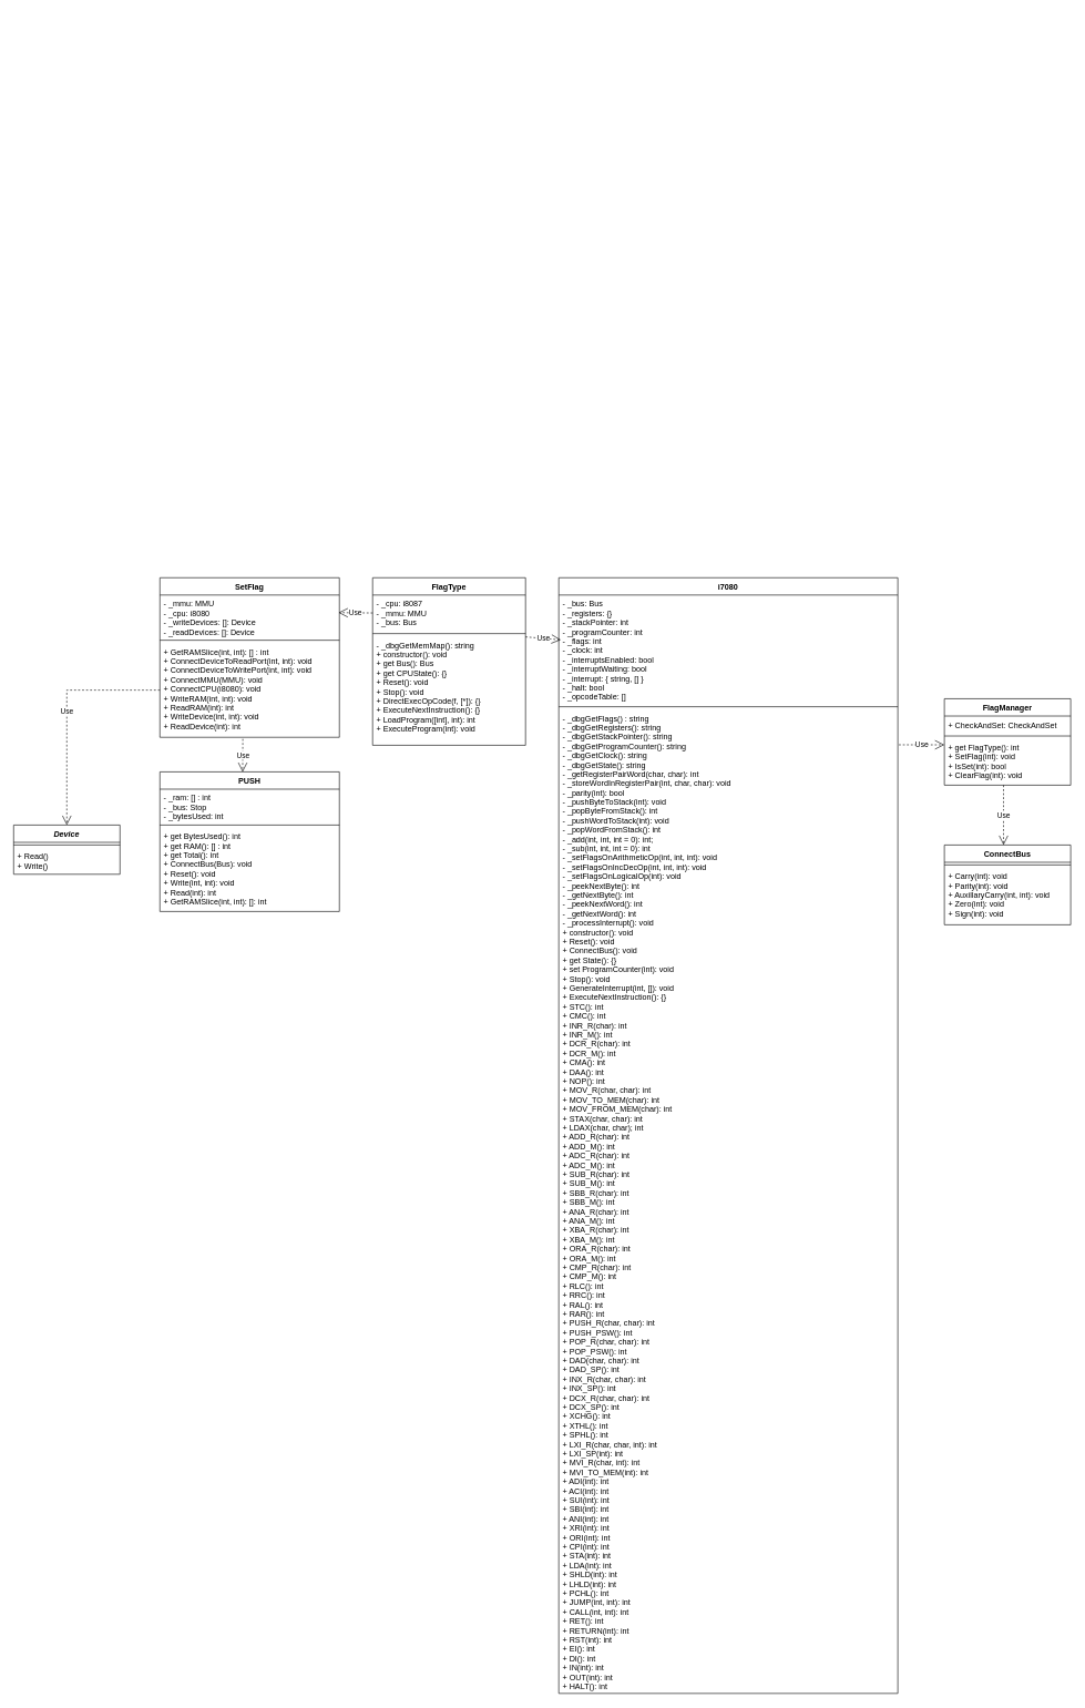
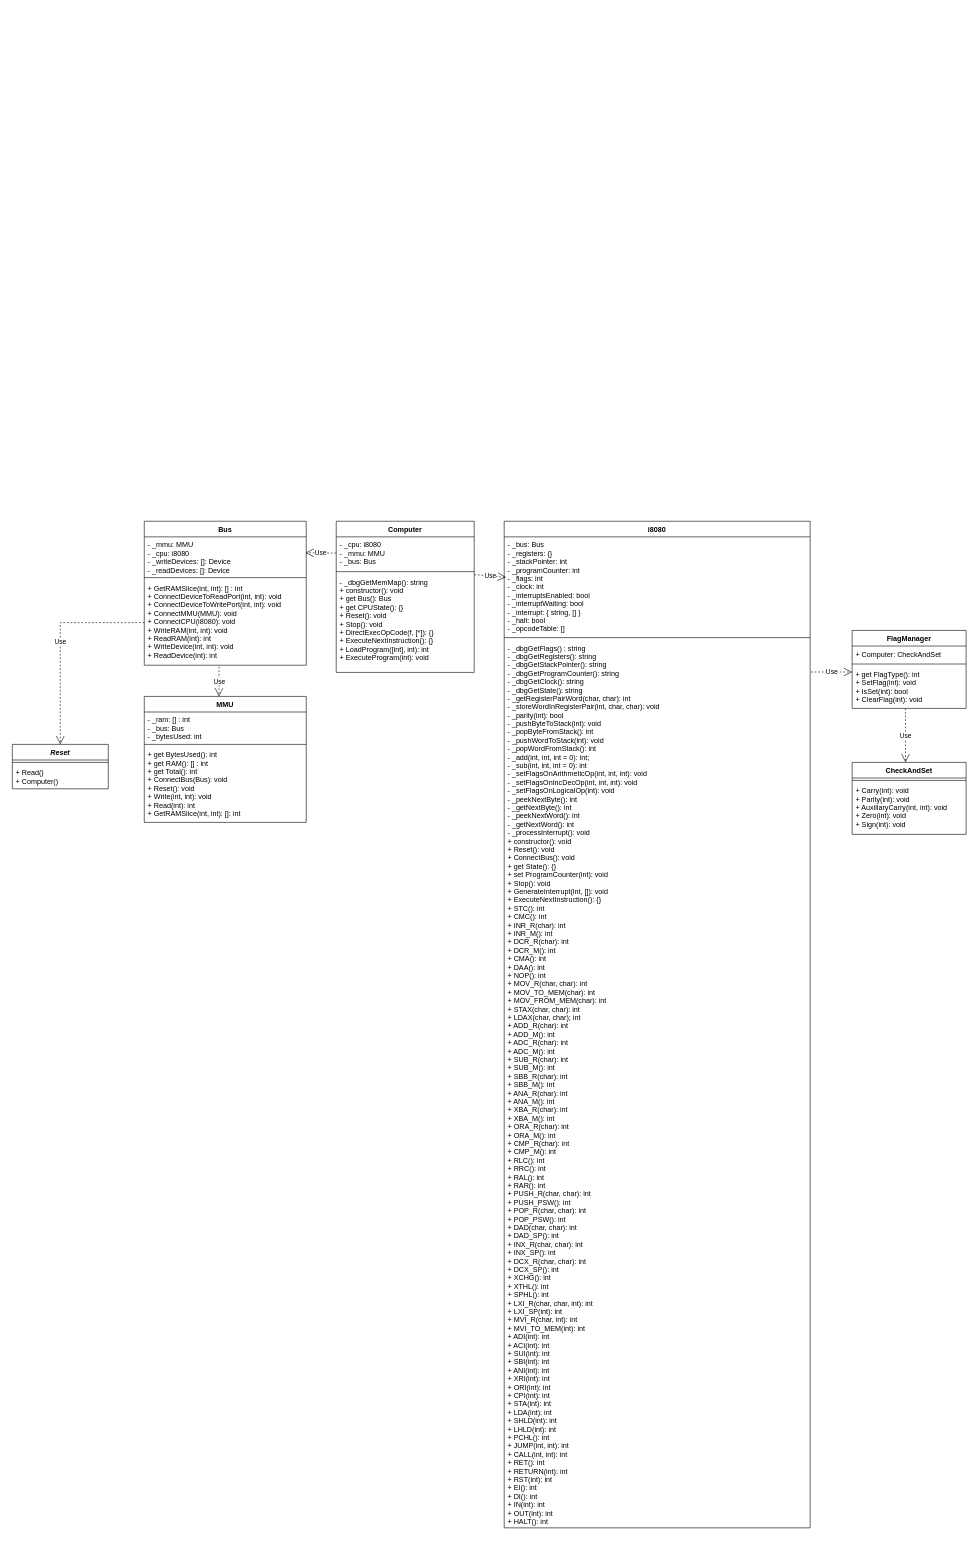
  <mxCell id="0" />
  <mxCell id="1" parent="0" />
  <mxCell id="2" style="edgeStyle=orthogonalEdgeStyle;rounded=0;orthogonalLoop=1;jettySize=auto;html=1;exitX=1;exitY=0.5;exitDx=0;exitDy=0;exitPerimeter=0;entryX=1;entryY=0.5;entryDx=0;entryDy=0;fontSize=10;" parent="1" edge="1"><mxGeometry relative="1" as="geometry"><Array as="points"><mxPoint x="830" y="708" /><mxPoint x="830" y="20" /></Array><mxPoint x="640" y="20" as="targetPoint" /></mxGeometry></mxCell>
- <mxCell id="3" value="FlagType" style="swimlane;fontStyle=1;align=center;verticalAlign=top;childLayout=stackLayout;horizontal=1;startSize=26;horizontalStack=0;resizeParent=1;resizeParentMax=0;resizeLast=0;collapsible=1;marginBottom=0;" parent="1" vertex="1"><mxGeometry x="560" y="868" width="230" height="252" as="geometry"><mxRectangle x="340" y="1380" width="90" height="26" as="alternateBounds" /></mxGeometry></mxCell>
- <mxCell id="4" value="- _cpu: i8087&#10;- _mmu: MMU&#10;- _bus: Bus" style="text;strokeColor=none;fillColor=none;align=left;verticalAlign=top;spacingLeft=4;spacingRight=4;overflow=hidden;rotatable=0;points=[[0,0.5],[1,0.5]];portConstraint=eastwest;" parent="3" vertex="1"><mxGeometry y="26" width="230" height="54" as="geometry" /></mxCell>
+ <mxCell id="3" value="Computer" style="swimlane;fontStyle=1;align=center;verticalAlign=top;childLayout=stackLayout;horizontal=1;startSize=26;horizontalStack=0;resizeParent=1;resizeParentMax=0;resizeLast=0;collapsible=1;marginBottom=0;" parent="1" vertex="1"><mxGeometry x="560" y="868" width="230" height="252" as="geometry"><mxRectangle x="340" y="1380" width="90" height="26" as="alternateBounds" /></mxGeometry></mxCell>
+ <mxCell id="4" value="- _cpu: i8080&#10;- _mmu: MMU&#10;- _bus: Bus" style="text;strokeColor=none;fillColor=none;align=left;verticalAlign=top;spacingLeft=4;spacingRight=4;overflow=hidden;rotatable=0;points=[[0,0.5],[1,0.5]];portConstraint=eastwest;" parent="3" vertex="1"><mxGeometry y="26" width="230" height="54" as="geometry" /></mxCell>
  <mxCell id="5" value="" style="line;strokeWidth=1;fillColor=none;align=left;verticalAlign=middle;spacingTop=-1;spacingLeft=3;spacingRight=3;rotatable=0;labelPosition=right;points=[];portConstraint=eastwest;" parent="3" vertex="1"><mxGeometry y="80" width="230" height="8" as="geometry" /></mxCell>
  <mxCell id="6" value="- _dbgGetMemMap(): string&#10;+ constructor(): void&#10;+ get Bus(): Bus&#10;+ get CPUState(): {}&#10;+ Reset(): void&#10;+ Stop(): void&#10;+ DirectExecOpCode(f, [*]): {}&#10;+ ExecuteNextInstruction(): {}&#10;+ LoadProgram([int], int): int&#10;+ ExecuteProgram(int): void&#10;&#10;&#10;" style="text;strokeColor=none;fillColor=none;align=left;verticalAlign=top;spacingLeft=4;spacingRight=4;overflow=hidden;rotatable=0;points=[[0,0.5],[1,0.5]];portConstraint=eastwest;" parent="3" vertex="1"><mxGeometry y="88" width="230" height="164" as="geometry" /></mxCell>
- <mxCell id="7" value="i7080" style="swimlane;fontStyle=1;align=center;verticalAlign=top;childLayout=stackLayout;horizontal=1;startSize=26;horizontalStack=0;resizeParent=1;resizeParentMax=0;resizeLast=0;collapsible=1;marginBottom=0;" parent="1" vertex="1"><mxGeometry x="840" y="868" width="510" height="1678" as="geometry" /></mxCell>
+ <mxCell id="7" value="i8080" style="swimlane;fontStyle=1;align=center;verticalAlign=top;childLayout=stackLayout;horizontal=1;startSize=26;horizontalStack=0;resizeParent=1;resizeParentMax=0;resizeLast=0;collapsible=1;marginBottom=0;" parent="1" vertex="1"><mxGeometry x="840" y="868" width="510" height="1678" as="geometry" /></mxCell>
  <mxCell id="8" value="- _bus: Bus&#10;- _registers: {}&#10;- _stackPointer: int&#10;- _programCounter: int&#10;- _flags: int&#10;- _clock: int&#10;- _interruptsEnabled: bool&#10;- _interruptWaiting: bool&#10;- _interrupt: { string, [] }&#10;- _halt: bool&#10;- _opcodeTable: []" style="text;strokeColor=none;fillColor=none;align=left;verticalAlign=top;spacingLeft=4;spacingRight=4;overflow=hidden;rotatable=0;points=[[0,0.5],[1,0.5]];portConstraint=eastwest;" parent="7" vertex="1"><mxGeometry y="26" width="510" height="164" as="geometry" /></mxCell>
  <mxCell id="9" value="" style="line;strokeWidth=1;fillColor=none;align=left;verticalAlign=middle;spacingTop=-1;spacingLeft=3;spacingRight=3;rotatable=0;labelPosition=right;points=[];portConstraint=eastwest;" parent="7" vertex="1"><mxGeometry y="190" width="510" height="8" as="geometry" /></mxCell>
  <mxCell id="10" value="- _dbgGetFlags() : string&#10;- _dbgGetRegisters(): string&#10;- _dbgGetStackPointer(): string&#10;- _dbgGetProgramCounter(): string&#10;- _dbgGetClock(): string&#10;- _dbgGetState(): string&#10;- _getRegisterPairWord(char, char): int&#10;- _storeWordInRegisterPair(int, char, char): void&#10;- _parity(int): bool&#10;- _pushByteToStack(int): void&#10;- _popByteFromStack(): int&#10;- _pushWordToStack(int): void&#10;- _popWordFromStack(): int&#10;- _add(int, int, int = 0): int;&#10;- _sub(int, int, int = 0): int&#10;- _setFlagsOnArithmeticOp(int, int, int): void&#10;- _setFlagsOnIncDecOp(int, int, int): void&#10;- _setFlagsOnLogicalOp(int): void&#10;- _peekNextByte(): int&#10;- _getNextByte(): int&#10;- _peekNextWord(): int&#10;- _getNextWord(): int&#10;- _processInterrupt(): void&#10;+ constructor(): void&#10;+ Reset(): void&#10;+ ConnectBus(): void&#10;+ get State(): {}&#10;+ set ProgramCounter(int): void&#10;+ Stop(): void&#10;+ GenerateInterrupt(int, []): void&#10;+ ExecuteNextInstruction(): {}&#10;+ STC(): int&#10;+ CMC(): int&#10;+ INR_R(char): int&#10;+ INR_M(): int&#10;+ DCR_R(char): int&#10;+ DCR_M(): int&#10;+ CMA(): int&#10;+ DAA(): int&#10;+ NOP(): int&#10;+ MOV_R(char, char): int&#10;+ MOV_TO_MEM(char): int&#10;+ MOV_FROM_MEM(char): int&#10;+ STAX(char, char): int&#10;+ LDAX(char, char); int&#10;+ ADD_R(char): int&#10;+ ADD_M(): int&#10;+ ADC_R(char): int&#10;+ ADC_M(): int&#10;+ SUB_R(char): int&#10;+ SUB_M(): int&#10;+ SBB_R(char): int&#10;+ SBB_M(): int&#10;+ ANA_R(char): int&#10;+ ANA_M(): int&#10;+ XBA_R(char): int&#10;+ XBA_M(): int&#10;+ ORA_R(char): int&#10;+ ORA_M(): int&#10;+ CMP_R(char): int&#10;+ CMP_M(): int&#10;+ RLC(): int&#10;+ RRC(): int&#10;+ RAL(): int&#10;+ RAR(): int&#10;+ PUSH_R(char, char): int&#10;+ PUSH_PSW(): int&#10;+ POP_R(char, char): int&#10;+ POP_PSW(): int&#10;+ DAD(char, char): int&#10;+ DAD_SP(): int&#10;+ INX_R(char, char): int&#10;+ INX_SP(): int&#10;+ DCX_R(char, char): int&#10;+ DCX_SP(): int&#10;+ XCHG(): int&#10;+ XTHL(): int&#10;+ SPHL(): int&#10;+ LXI_R(char, char, int): int&#10;+ LXI_SP(int): int&#10;+ MVI_R(char, int): int&#10;+ MVI_TO_MEM(int): int&#10;+ ADI(int): int&#10;+ ACI(int): int&#10;+ SUI(int): int&#10;+ SBI(int): int&#10;+ ANI(int): int&#10;+ XRI(int): int&#10;+ ORI(int): int&#10;+ CPI(int): int&#10;+ STA(int): int&#10;+ LDA(int): int&#10;+ SHLD(int): int&#10;+ LHLD(int): int&#10;+ PCHL(): int&#10;+ JUMP(int, int): int&#10;+ CALL(int, int): int&#10;+ RET(): int&#10;+ RETURN(int): int&#10;+ RST(int): int&#10;+ EI(): int&#10;+ DI(): int&#10;+ IN(int): int&#10;+ OUT(int): int&#10;+ HALT(): int" style="text;strokeColor=none;fillColor=none;align=left;verticalAlign=top;spacingLeft=4;spacingRight=4;overflow=hidden;rotatable=0;points=[[0,0.5],[1,0.5]];portConstraint=eastwest;" parent="7" vertex="1"><mxGeometry y="198" width="510" height="1480" as="geometry" /></mxCell>
  <mxCell id="11" value="FlagManager" style="swimlane;fontStyle=1;align=center;verticalAlign=top;childLayout=stackLayout;horizontal=1;startSize=26;horizontalStack=0;resizeParent=1;resizeParentMax=0;resizeLast=0;collapsible=1;marginBottom=0;" parent="1" vertex="1"><mxGeometry x="1420" y="1050" width="190" height="130" as="geometry" /></mxCell>
- <mxCell id="12" value="+ CheckAndSet: CheckAndSet" style="text;strokeColor=none;fillColor=none;align=left;verticalAlign=top;spacingLeft=4;spacingRight=4;overflow=hidden;rotatable=0;points=[[0,0.5],[1,0.5]];portConstraint=eastwest;" parent="11" vertex="1"><mxGeometry y="26" width="190" height="26" as="geometry" /></mxCell>
+ <mxCell id="12" value="+ Computer: CheckAndSet" style="text;strokeColor=none;fillColor=none;align=left;verticalAlign=top;spacingLeft=4;spacingRight=4;overflow=hidden;rotatable=0;points=[[0,0.5],[1,0.5]];portConstraint=eastwest;" parent="11" vertex="1"><mxGeometry y="26" width="190" height="26" as="geometry" /></mxCell>
  <mxCell id="13" value="" style="line;strokeWidth=1;fillColor=none;align=left;verticalAlign=middle;spacingTop=-1;spacingLeft=3;spacingRight=3;rotatable=0;labelPosition=right;points=[];portConstraint=eastwest;" parent="11" vertex="1"><mxGeometry y="52" width="190" height="8" as="geometry" /></mxCell>
  <mxCell id="14" value="+ get FlagType(): int&#10;+ SetFlag(int): void&#10;+ IsSet(int): bool&#10;+ ClearFlag(int): void&#10;" style="text;strokeColor=none;fillColor=none;align=left;verticalAlign=top;spacingLeft=4;spacingRight=4;overflow=hidden;rotatable=0;points=[[0,0.5],[1,0.5]];portConstraint=eastwest;" parent="11" vertex="1"><mxGeometry y="60" width="190" height="70" as="geometry" /></mxCell>
- <mxCell id="15" value="ConnectBus" style="swimlane;fontStyle=1;align=center;verticalAlign=top;childLayout=stackLayout;horizontal=1;startSize=26;horizontalStack=0;resizeParent=1;resizeParentMax=0;resizeLast=0;collapsible=1;marginBottom=0;" parent="1" vertex="1"><mxGeometry x="1420" y="1270" width="190" height="120" as="geometry" /></mxCell>
+ <mxCell id="15" value="CheckAndSet" style="swimlane;fontStyle=1;align=center;verticalAlign=top;childLayout=stackLayout;horizontal=1;startSize=26;horizontalStack=0;resizeParent=1;resizeParentMax=0;resizeLast=0;collapsible=1;marginBottom=0;" parent="1" vertex="1"><mxGeometry x="1420" y="1270" width="190" height="120" as="geometry" /></mxCell>
  <mxCell id="16" value="" style="line;strokeWidth=1;fillColor=none;align=left;verticalAlign=middle;spacingTop=-1;spacingLeft=3;spacingRight=3;rotatable=0;labelPosition=right;points=[];portConstraint=eastwest;" parent="15" vertex="1"><mxGeometry y="26" width="190" height="8" as="geometry" /></mxCell>
  <mxCell id="17" value="+ Carry(int): void&#10;+ Parity(int): void&#10;+ AuxillaryCarry(int, int): void&#10;+ Zero(int): void&#10;+ Sign(int): void" style="text;strokeColor=none;fillColor=none;align=left;verticalAlign=top;spacingLeft=4;spacingRight=4;overflow=hidden;rotatable=0;points=[[0,0.5],[1,0.5]];portConstraint=eastwest;" parent="15" vertex="1"><mxGeometry y="34" width="190" height="86" as="geometry" /></mxCell>
- <mxCell id="18" value="PUSH" style="swimlane;fontStyle=1;align=center;verticalAlign=top;childLayout=stackLayout;horizontal=1;startSize=26;horizontalStack=0;resizeParent=1;resizeParentMax=0;resizeLast=0;collapsible=1;marginBottom=0;" parent="1" vertex="1"><mxGeometry x="240" y="1160" width="270" height="210" as="geometry" /></mxCell>
- <mxCell id="19" value="- _ram: [] : int&#10;- _bus: Stop&#10;- _bytesUsed: int" style="text;strokeColor=none;fillColor=none;align=left;verticalAlign=top;spacingLeft=4;spacingRight=4;overflow=hidden;rotatable=0;points=[[0,0.5],[1,0.5]];portConstraint=eastwest;" parent="18" vertex="1"><mxGeometry y="26" width="270" height="50" as="geometry" /></mxCell>
+ <mxCell id="18" value="MMU" style="swimlane;fontStyle=1;align=center;verticalAlign=top;childLayout=stackLayout;horizontal=1;startSize=26;horizontalStack=0;resizeParent=1;resizeParentMax=0;resizeLast=0;collapsible=1;marginBottom=0;" parent="1" vertex="1"><mxGeometry x="240" y="1160" width="270" height="210" as="geometry" /></mxCell>
+ <mxCell id="19" value="- _ram: [] : int&#10;- _bus: Bus&#10;- _bytesUsed: int" style="text;strokeColor=none;fillColor=none;align=left;verticalAlign=top;spacingLeft=4;spacingRight=4;overflow=hidden;rotatable=0;points=[[0,0.5],[1,0.5]];portConstraint=eastwest;" parent="18" vertex="1"><mxGeometry y="26" width="270" height="50" as="geometry" /></mxCell>
  <mxCell id="20" value="" style="line;strokeWidth=1;fillColor=none;align=left;verticalAlign=middle;spacingTop=-1;spacingLeft=3;spacingRight=3;rotatable=0;labelPosition=right;points=[];portConstraint=eastwest;" parent="18" vertex="1"><mxGeometry y="76" width="270" height="8" as="geometry" /></mxCell>
  <mxCell id="21" value="+ get BytesUsed(): int&#10;+ get RAM(): [] : int&#10;+ get Total(): int&#10;+ ConnectBus(Bus): void&#10;+ Reset(): void&#10;+ Write(int, int): void&#10;+ Read(int): int&#10;+ GetRAMSlice(int, int): []: int" style="text;strokeColor=none;fillColor=none;align=left;verticalAlign=top;spacingLeft=4;spacingRight=4;overflow=hidden;rotatable=0;points=[[0,0.5],[1,0.5]];portConstraint=eastwest;" parent="18" vertex="1"><mxGeometry y="84" width="270" height="126" as="geometry" /></mxCell>
- <mxCell id="22" value="SetFlag" style="swimlane;fontStyle=1;align=center;verticalAlign=top;childLayout=stackLayout;horizontal=1;startSize=26;horizontalStack=0;resizeParent=1;resizeParentMax=0;resizeLast=0;collapsible=1;marginBottom=0;" parent="1" vertex="1"><mxGeometry x="240" y="868" width="270" height="240" as="geometry" /></mxCell>
+ <mxCell id="22" value="Bus" style="swimlane;fontStyle=1;align=center;verticalAlign=top;childLayout=stackLayout;horizontal=1;startSize=26;horizontalStack=0;resizeParent=1;resizeParentMax=0;resizeLast=0;collapsible=1;marginBottom=0;" parent="1" vertex="1"><mxGeometry x="240" y="868" width="270" height="240" as="geometry" /></mxCell>
  <mxCell id="23" value="- _mmu: MMU&#10;- _cpu: i8080&#10;- _writeDevices: []: Device&#10;- _readDevices: []: Device" style="text;strokeColor=none;fillColor=none;align=left;verticalAlign=top;spacingLeft=4;spacingRight=4;overflow=hidden;rotatable=0;points=[[0,0.5],[1,0.5]];portConstraint=eastwest;" parent="22" vertex="1"><mxGeometry y="26" width="270" height="64" as="geometry" /></mxCell>
  <mxCell id="24" value="" style="line;strokeWidth=1;fillColor=none;align=left;verticalAlign=middle;spacingTop=-1;spacingLeft=3;spacingRight=3;rotatable=0;labelPosition=right;points=[];portConstraint=eastwest;" parent="22" vertex="1"><mxGeometry y="90" width="270" height="8" as="geometry" /></mxCell>
  <mxCell id="25" value="+ GetRAMSlice(int, int): [] : int&#10;+ ConnectDeviceToReadPort(int, int): void&#10;+ ConnectDeviceToWritePort(int, int): void&#10;+ ConnectMMU(MMU): void&#10;+ ConnectCPU(i8080): void&#10;+ WriteRAM(int, int): void&#10;+ ReadRAM(int): int&#10;+ WriteDevice(int, int): void&#10;+ ReadDevice(int): int" style="text;strokeColor=none;fillColor=none;align=left;verticalAlign=top;spacingLeft=4;spacingRight=4;overflow=hidden;rotatable=0;points=[[0,0.5],[1,0.5]];portConstraint=eastwest;" parent="22" vertex="1"><mxGeometry y="98" width="270" height="142" as="geometry" /></mxCell>
- <mxCell id="26" value="Device" style="swimlane;fontStyle=3;align=center;verticalAlign=top;childLayout=stackLayout;horizontal=1;startSize=26;horizontalStack=0;resizeParent=1;resizeParentMax=0;resizeLast=0;collapsible=1;marginBottom=0;" parent="1" vertex="1"><mxGeometry x="20" y="1240" width="160" height="74" as="geometry" /></mxCell>
+ <mxCell id="26" value="Reset" style="swimlane;fontStyle=3;align=center;verticalAlign=top;childLayout=stackLayout;horizontal=1;startSize=26;horizontalStack=0;resizeParent=1;resizeParentMax=0;resizeLast=0;collapsible=1;marginBottom=0;" parent="1" vertex="1"><mxGeometry x="20" y="1240" width="160" height="74" as="geometry" /></mxCell>
  <mxCell id="27" value="" style="line;strokeWidth=1;fillColor=none;align=left;verticalAlign=middle;spacingTop=-1;spacingLeft=3;spacingRight=3;rotatable=0;labelPosition=right;points=[];portConstraint=eastwest;" parent="26" vertex="1"><mxGeometry y="26" width="160" height="8" as="geometry" /></mxCell>
- <mxCell id="28" value="+ Read()&#10;+ Write()" style="text;strokeColor=none;fillColor=none;align=left;verticalAlign=top;spacingLeft=4;spacingRight=4;overflow=hidden;rotatable=0;points=[[0,0.5],[1,0.5]];portConstraint=eastwest;" parent="26" vertex="1"><mxGeometry y="34" width="160" height="40" as="geometry" /></mxCell>
+ <mxCell id="28" value="+ Read()&#10;+ Computer()" style="text;strokeColor=none;fillColor=none;align=left;verticalAlign=top;spacingLeft=4;spacingRight=4;overflow=hidden;rotatable=0;points=[[0,0.5],[1,0.5]];portConstraint=eastwest;" parent="26" vertex="1"><mxGeometry y="34" width="160" height="40" as="geometry" /></mxCell>
  <mxCell id="29" value="Use" style="endArrow=open;endSize=12;dashed=1;html=1;rounded=0;" parent="1" edge="1"><mxGeometry width="160" relative="1" as="geometry"><mxPoint x="1509" y="1180" as="sourcePoint" /><mxPoint x="1509" y="1270" as="targetPoint" /></mxGeometry></mxCell>
  <mxCell id="30" value="Use" style="endArrow=open;endSize=12;dashed=1;html=1;rounded=0;entryX=0.006;entryY=0.411;entryDx=0;entryDy=0;entryPerimeter=0;" parent="1" target="8" edge="1"><mxGeometry width="160" relative="1" as="geometry"><mxPoint x="790" y="957" as="sourcePoint" /><mxPoint x="840" y="982" as="targetPoint" /></mxGeometry></mxCell>
  <mxCell id="31" value="Use" style="endArrow=open;endSize=12;dashed=1;html=1;rounded=0;exitX=0;exitY=0.5;exitDx=0;exitDy=0;entryX=0.995;entryY=0.414;entryDx=0;entryDy=0;entryPerimeter=0;" parent="1" source="4" target="23" edge="1"><mxGeometry width="160" relative="1" as="geometry"><mxPoint x="730" y="1060" as="sourcePoint" /><mxPoint x="420" y="920" as="targetPoint" /></mxGeometry></mxCell>
  <mxCell id="32" value="Use" style="endArrow=open;endSize=12;dashed=1;html=1;rounded=0;exitX=0.462;exitY=1.017;exitDx=0;exitDy=0;exitPerimeter=0;entryX=0.461;entryY=0.001;entryDx=0;entryDy=0;entryPerimeter=0;" parent="1" source="25" target="18" edge="1"><mxGeometry width="160" relative="1" as="geometry"><mxPoint x="560" y="1194" as="sourcePoint" /><mxPoint x="720" y="1194" as="targetPoint" /></mxGeometry></mxCell>
  <mxCell id="33" value="Use" style="endArrow=open;endSize=12;dashed=1;html=1;rounded=0;exitX=0;exitY=0.5;exitDx=0;exitDy=0;entryX=0.5;entryY=0;entryDx=0;entryDy=0;" parent="1" source="25" target="26" edge="1"><mxGeometry width="160" relative="1" as="geometry"><mxPoint x="380" y="1100" as="sourcePoint" /><mxPoint x="540" y="1100" as="targetPoint" /><Array as="points"><mxPoint x="100" y="1037" /></Array></mxGeometry></mxCell>
  <mxCell id="34" value="Use" style="endArrow=open;endSize=12;dashed=1;html=1;rounded=0;exitX=1.003;exitY=0.036;exitDx=0;exitDy=0;exitPerimeter=0;entryX=0;entryY=0.133;entryDx=0;entryDy=0;entryPerimeter=0;" edge="1" parent="1" source="10" target="14"><mxGeometry width="160" relative="1" as="geometry"><mxPoint x="1720" y="1250" as="sourcePoint" /><mxPoint x="1880" y="1250" as="targetPoint" /></mxGeometry></mxCell>
